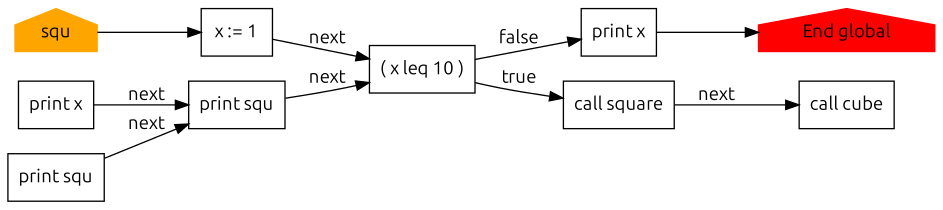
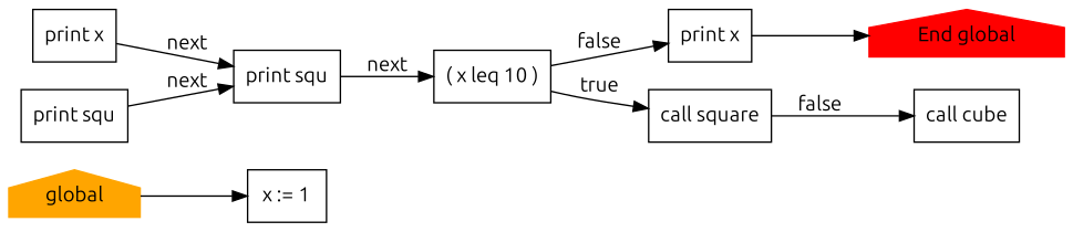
  digraph {
    fontname=Ubuntu
    rankdir=LR
    node [fontname=Ubuntu shape=record]
    edge [fontname=Ubuntu]
-   n1 [color=orange label=squ shape=house style=filled]
+   n1 [color=orange label=global shape=house style=filled]
    n2 [label="{x := 1}"]
    n3 [label="{( x leq 10 )}"]
    n4 [color=red label="End global" shape=house style=filled]
    n5 [label="{print x}"]
    n6 [label="{call square}"]
    n7 [label="{call cube}"]
    n8 [label="{print x}"]
    n9 [label="{print squ}"]
    n10 [label="{print squ}"]
    n1 -> n2
-   n2 -> n3 [label=next]
    n3 -> n5 [label=false]
    n3 -> n6 [label=true]
    n5 -> n4
-   n6 -> n7 [label=next]
+   n6 -> n7 [label=false]
    n8 -> n9 [label=next]
    n9 -> n3 [label=next]
    n10 -> n9 [label=next]
  }
